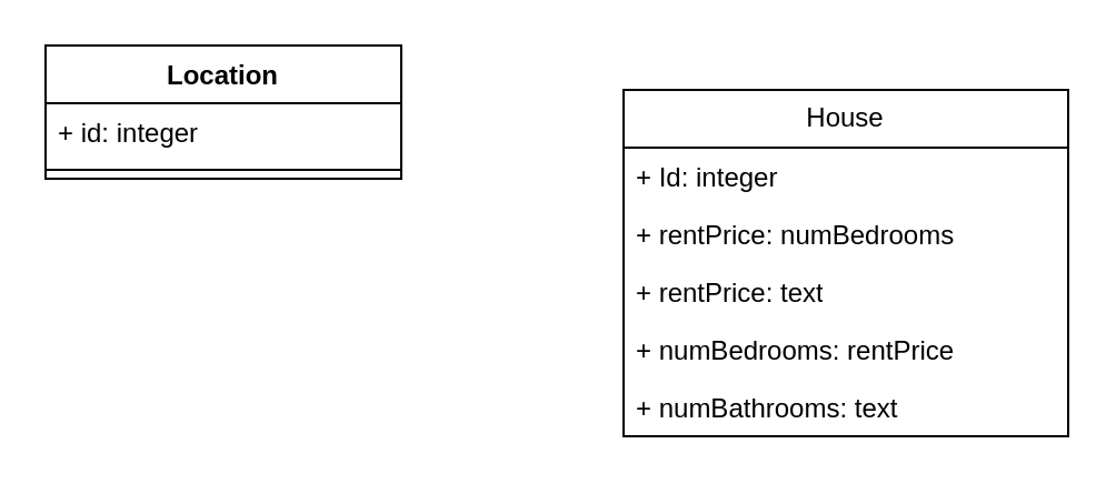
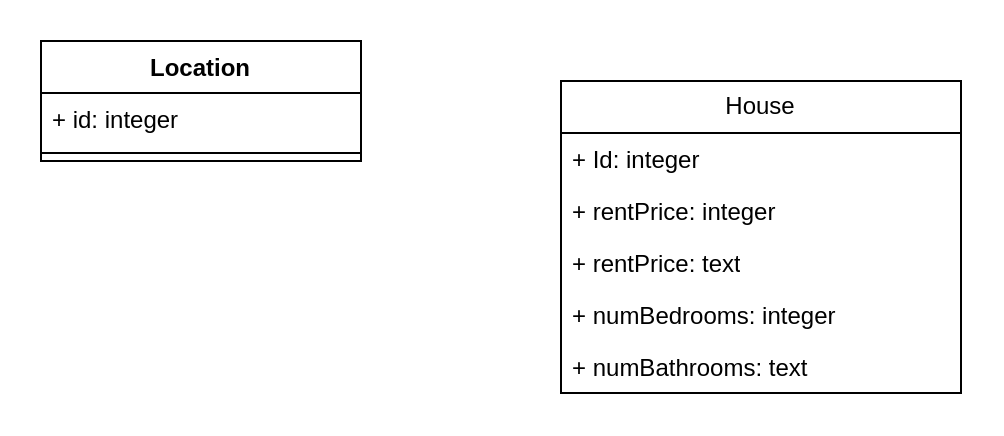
  <mxCell id="0" />
  <mxCell id="1" parent="0" />
  <mxCell id="2" value="House" style="swimlane;fontStyle=0;childLayout=stackLayout;horizontal=1;startSize=26;fillColor=none;horizontalStack=0;resizeParent=1;resizeParentMax=0;resizeLast=0;collapsible=1;marginBottom=0;whiteSpace=wrap;html=1;" vertex="1" parent="1"><mxGeometry x="280" y="40" width="200" height="156" as="geometry" /></mxCell>
  <mxCell id="3" value="+ Id: integer" style="text;strokeColor=none;fillColor=none;align=left;verticalAlign=top;spacingLeft=4;spacingRight=4;overflow=hidden;rotatable=0;points=[[0,0.5],[1,0.5]];portConstraint=eastwest;whiteSpace=wrap;html=1;" vertex="1" parent="2"><mxGeometry y="26" width="200" height="26" as="geometry" /></mxCell>
- <mxCell id="4" value="+ rentPrice: numBedrooms" style="text;strokeColor=none;fillColor=none;align=left;verticalAlign=top;spacingLeft=4;spacingRight=4;overflow=hidden;rotatable=0;points=[[0,0.5],[1,0.5]];portConstraint=eastwest;whiteSpace=wrap;html=1;" vertex="1" parent="2"><mxGeometry y="52" width="200" height="26" as="geometry" /></mxCell>
+ <mxCell id="4" value="+ rentPrice: integer" style="text;strokeColor=none;fillColor=none;align=left;verticalAlign=top;spacingLeft=4;spacingRight=4;overflow=hidden;rotatable=0;points=[[0,0.5],[1,0.5]];portConstraint=eastwest;whiteSpace=wrap;html=1;" vertex="1" parent="2"><mxGeometry y="52" width="200" height="26" as="geometry" /></mxCell>
  <mxCell id="5" value="+ rentPrice: text" style="text;strokeColor=none;fillColor=none;align=left;verticalAlign=top;spacingLeft=4;spacingRight=4;overflow=hidden;rotatable=0;points=[[0,0.5],[1,0.5]];portConstraint=eastwest;whiteSpace=wrap;html=1;" vertex="1" parent="2"><mxGeometry y="78" width="200" height="26" as="geometry" /></mxCell>
- <mxCell id="6" value="+ numBedrooms: rentPrice" style="text;strokeColor=none;fillColor=none;align=left;verticalAlign=top;spacingLeft=4;spacingRight=4;overflow=hidden;rotatable=0;points=[[0,0.5],[1,0.5]];portConstraint=eastwest;whiteSpace=wrap;html=1;" vertex="1" parent="2"><mxGeometry y="104" width="200" height="26" as="geometry" /></mxCell>
+ <mxCell id="6" value="+ numBedrooms: integer" style="text;strokeColor=none;fillColor=none;align=left;verticalAlign=top;spacingLeft=4;spacingRight=4;overflow=hidden;rotatable=0;points=[[0,0.5],[1,0.5]];portConstraint=eastwest;whiteSpace=wrap;html=1;" vertex="1" parent="2"><mxGeometry y="104" width="200" height="26" as="geometry" /></mxCell>
  <mxCell id="7" value="+ numBathrooms: text" style="text;strokeColor=none;fillColor=none;align=left;verticalAlign=top;spacingLeft=4;spacingRight=4;overflow=hidden;rotatable=0;points=[[0,0.5],[1,0.5]];portConstraint=eastwest;whiteSpace=wrap;html=1;" vertex="1" parent="2"><mxGeometry y="130" width="200" height="26" as="geometry" /></mxCell>
  <mxCell id="8" value="Location" style="swimlane;fontStyle=1;align=center;verticalAlign=top;childLayout=stackLayout;horizontal=1;startSize=26;horizontalStack=0;resizeParent=1;resizeParentMax=0;resizeLast=0;collapsible=1;marginBottom=0;whiteSpace=wrap;html=1;" vertex="1" parent="1"><mxGeometry x="20" y="20" width="160" height="60" as="geometry" /></mxCell>
  <mxCell id="9" value="+ id: integer" style="text;strokeColor=none;fillColor=none;align=left;verticalAlign=top;spacingLeft=4;spacingRight=4;overflow=hidden;rotatable=0;points=[[0,0.5],[1,0.5]];portConstraint=eastwest;whiteSpace=wrap;html=1;" vertex="1" parent="8"><mxGeometry y="26" width="160" height="26" as="geometry" /></mxCell>
  <mxCell id="10" value="" style="line;strokeWidth=1;fillColor=none;align=left;verticalAlign=middle;spacingTop=-1;spacingLeft=3;spacingRight=3;rotatable=0;labelPosition=right;points=[];portConstraint=eastwest;strokeColor=inherit;" vertex="1" parent="8"><mxGeometry y="52" width="160" height="8" as="geometry" /></mxCell>
